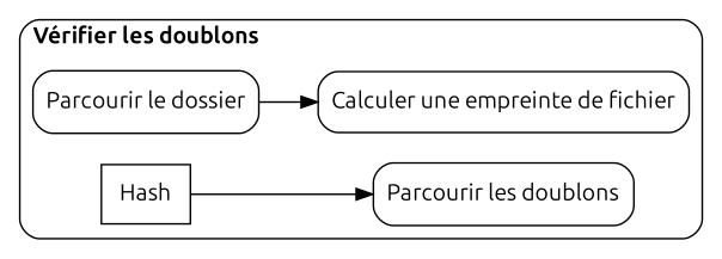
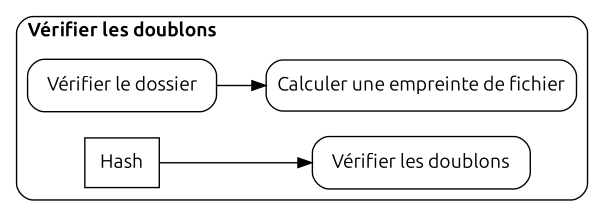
  digraph {
    fontname=Ubuntu
    rankdir=LR
    node [fontname=Ubuntu shape=Mrecord]
    edge [fontname=Ubuntu]
-   n1 [label="Parcourir le dossier"]
+   n1 [label="Vérifier le dossier"]
    n2 [label="Calculer une empreinte de fichier"]
    n3 [label=Hash shape=box]
-   n4 [label="Parcourir les doublons"]
+   n4 [label="Vérifier les doublons"]
    subgraph cluster_1 {
      label=<<b>Vérifier les doublons</b><BR ALIGN="LEFT"/>>
      labeljust=l
      style=rounded
      n1
      n2
      n3
      n4
    }
    n1 -> n2
    n3 -> n4
  }
